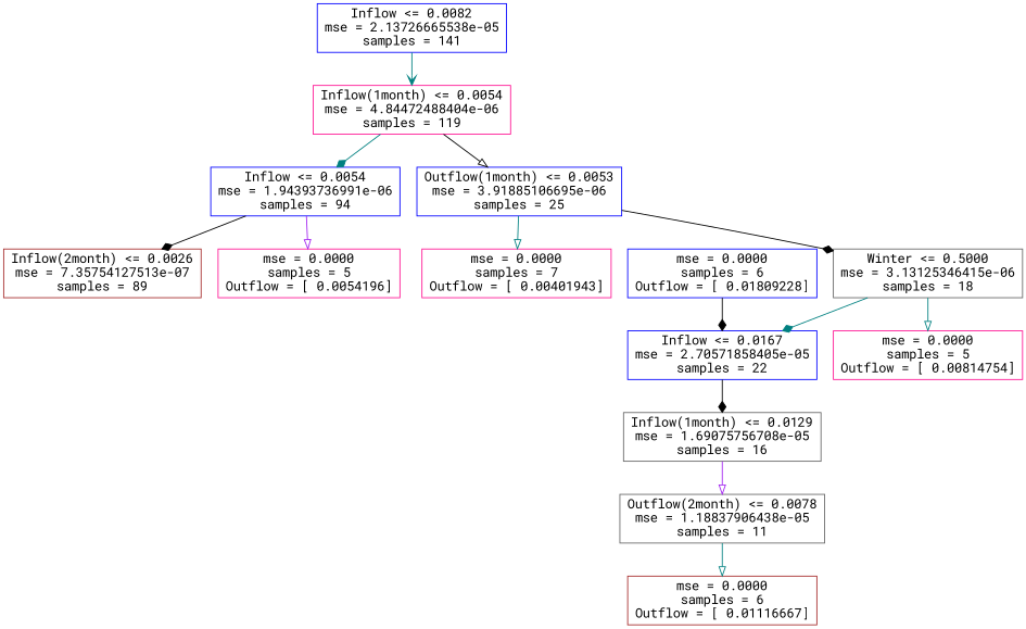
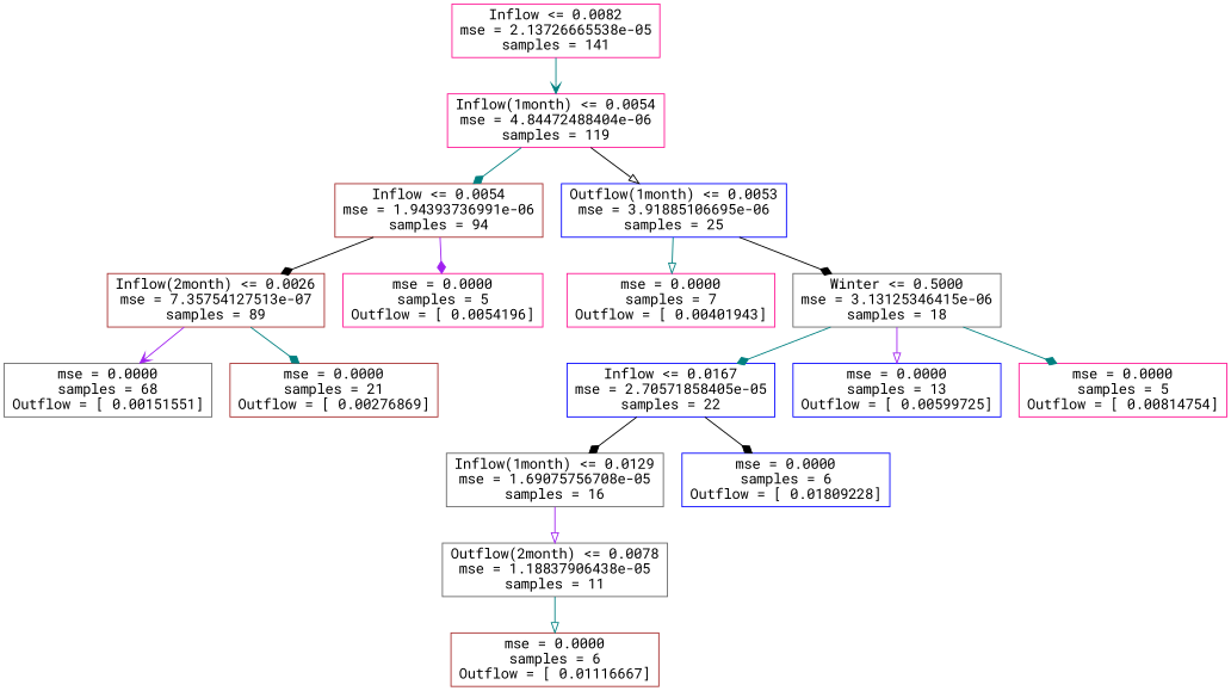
  digraph {
    fontname="Roboto Mono"
    node [color=blue fontname="Roboto Mono" shape=box]
    edge [arrowhead=diamond color=teal fontname="Roboto Mono"]
-   n1 [label="Inflow <= 0.0082\nmse = 2.13726665538e-05\nsamples = 141"]
+   n1 [color=deeppink label="Inflow <= 0.0082\nmse = 2.13726665538e-05\nsamples = 141"]
    n2 [color=deeppink label="Inflow(1month) <= 0.0054\nmse = 4.84472488404e-06\nsamples = 119"]
-   n3 [label="Inflow <= 0.0054\nmse = 1.94393736991e-06\nsamples = 94"]
+   n3 [color=brown label="Inflow <= 0.0054\nmse = 1.94393736991e-06\nsamples = 94"]
    n4 [label="Outflow(1month) <= 0.0053\nmse = 3.91885106695e-06\nsamples = 25"]
    n5 [label="Inflow <= 0.0167\nmse = 2.70571858405e-05\nsamples = 22"]
    n6 [color=gray40 label="Inflow(1month) <= 0.0129\nmse = 1.69075756708e-05\nsamples = 16"]
    n7 [label="mse = 0.0000\nsamples = 6\nOutflow = [ 0.01809228]"]
    n8 [color=brown label="Inflow(2month) <= 0.0026\nmse = 7.35754127513e-07\nsamples = 89"]
    n9 [color=deeppink label="mse = 0.0000\nsamples = 5\nOutflow = [ 0.0054196]"]
    n10 [color=deeppink label="mse = 0.0000\nsamples = 7\nOutflow = [ 0.00401943]"]
    n11 [color=gray40 label="Winter <= 0.5000\nmse = 3.13125346415e-06\nsamples = 18"]
+   n12 [color=gray40 label="mse = 0.0000\nsamples = 68\nOutflow = [ 0.00151551]"]
+   n13 [color=brown label="mse = 0.0000\nsamples = 21\nOutflow = [ 0.00276869]"]
+   n14 [label="mse = 0.0000\nsamples = 13\nOutflow = [ 0.00599725]"]
    n15 [color=deeppink label="mse = 0.0000\nsamples = 5\nOutflow = [ 0.00814754]"]
    n16 [color=gray40 label="Outflow(2month) <= 0.0078\nmse = 1.18837906438e-05\nsamples = 11"]
    n17 [color=brown label="mse = 0.0000\nsamples = 6\nOutflow = [ 0.01116667]"]
    n1 -> n2 [arrowhead=vee]
    n2 -> n3
    n2 -> n4 [arrowhead=onormal color=black]
    n3 -> n8 [color=black]
-   n3 -> n9 [arrowhead=onormal color=purple]
+   n3 -> n9 [color=purple]
    n4 -> n10 [arrowhead=onormal]
    n4 -> n11 [color=black]
    n5 -> n6 [color=black]
-   n7 -> n5 [color=black]
+   n5 -> n7 [color=black]
    n6 -> n16 [arrowhead=onormal color=purple]
+   n8 -> n12 [arrowhead=vee color=purple]
+   n8 -> n13
    n11 -> n5
-   n11 -> n15 [arrowhead=onormal]
+   n11 -> n14 [arrowhead=onormal color=purple]
+   n11 -> n15
    n16 -> n17 [arrowhead=onormal]
  }
